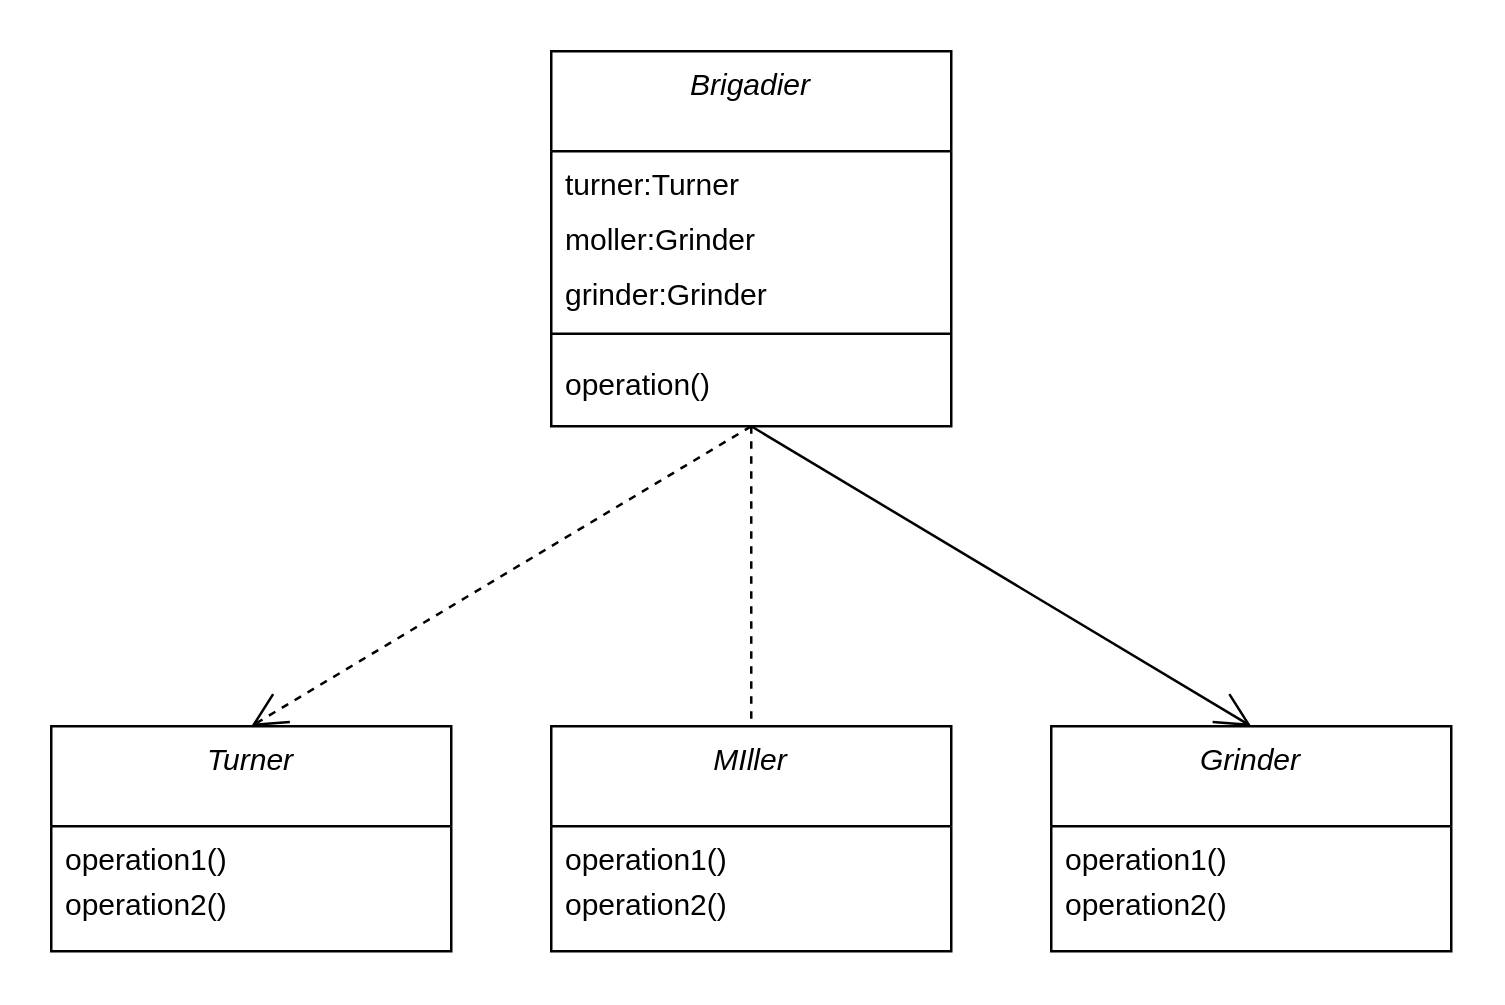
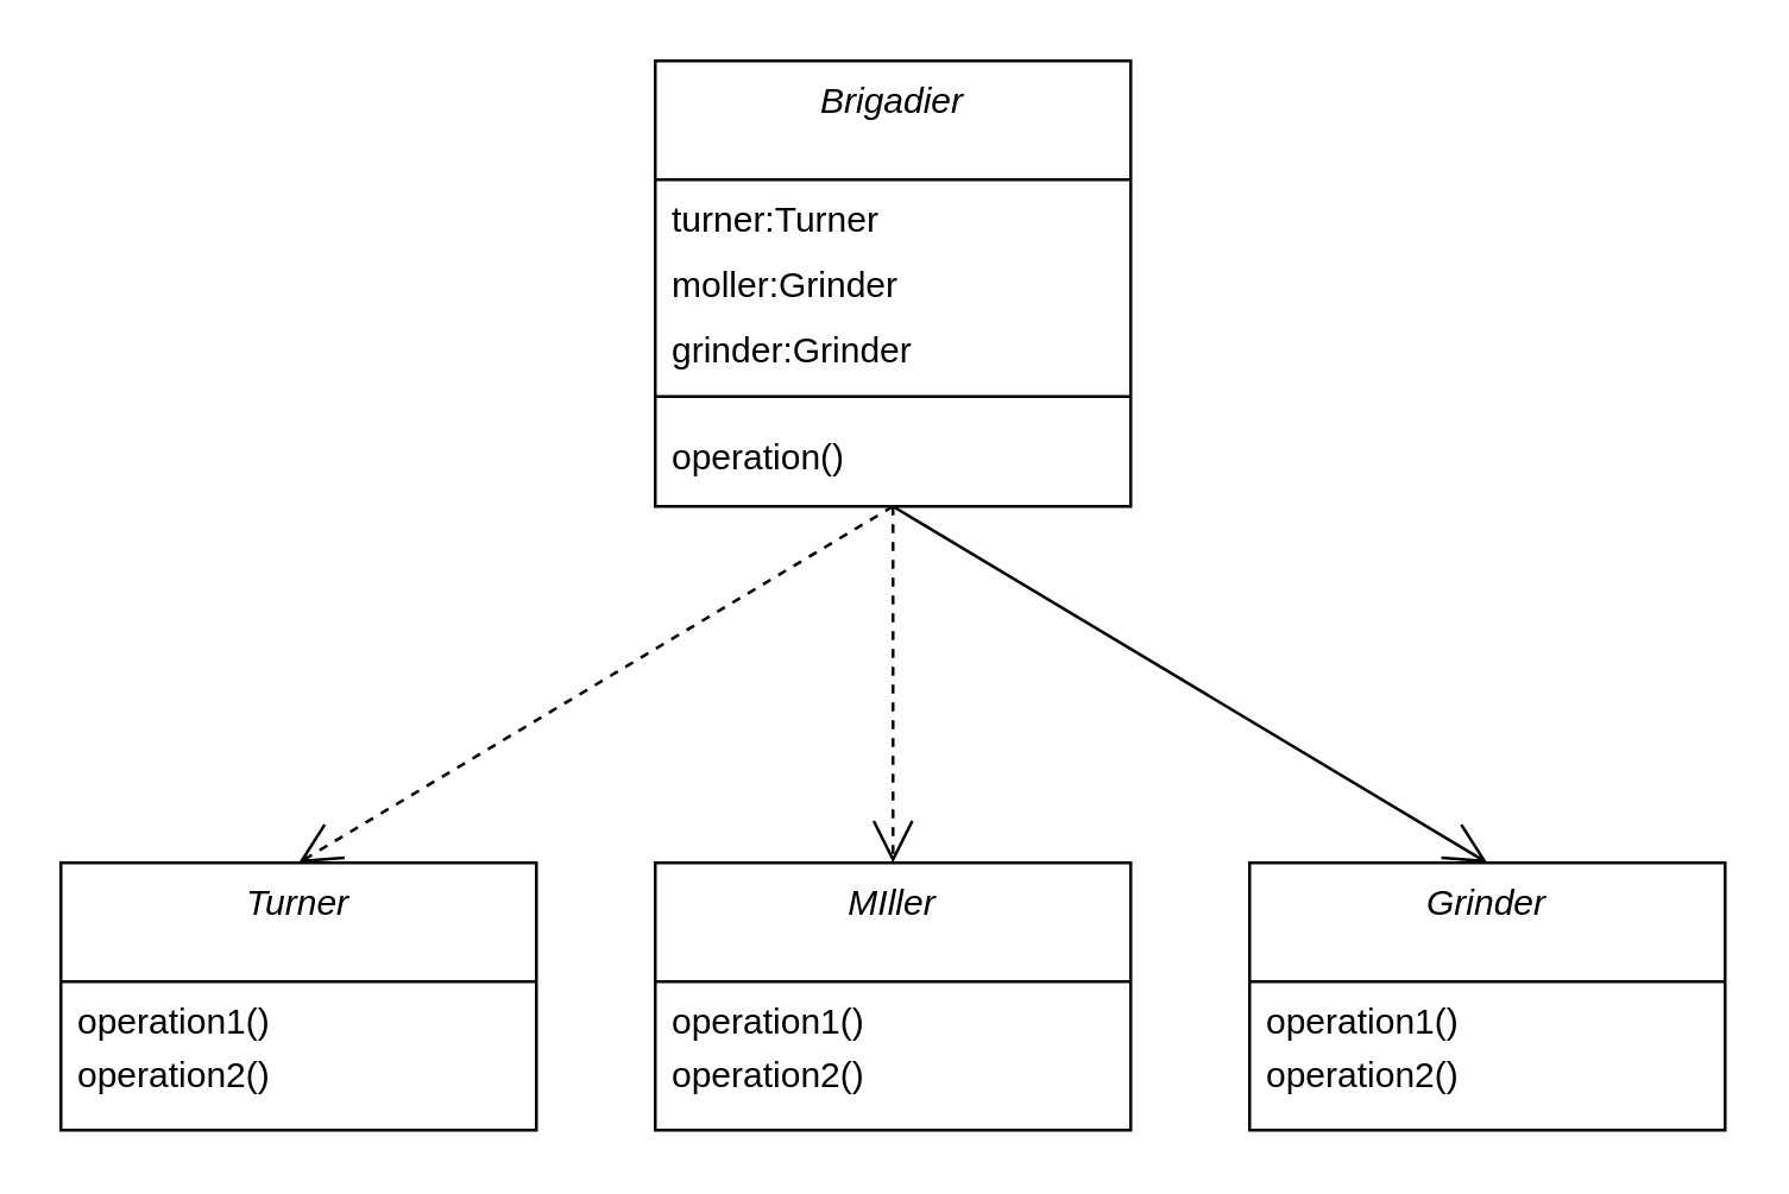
  <mxCell id="0" />
  <mxCell id="1" parent="0" />
  <mxCell id="2" value="Use" style="endArrow=open;endSize=12;dashed=1;html=1;rounded=0;exitX=0.5;exitY=1;exitDx=0;exitDy=0;entryX=0.5;entryY=0;entryDx=0;entryDy=0;" edge="1" parent="1" source="8" target="5"><mxGeometry x="-0.191" y="118" width="160" relative="1" as="geometry"><mxPoint x="210" y="350" as="sourcePoint" /><mxPoint x="370" y="350" as="targetPoint" /><mxPoint as="offset" /></mxGeometry></mxCell>
- <mxCell id="3" value="Use" style="endArrow=none;endSize=12;dashed=1;html=1;rounded=0;exitX=0.5;exitY=1;exitDx=0;exitDy=0;entryX=0.5;entryY=0;entryDx=0;entryDy=0;" edge="1" parent="1" source="8" target="14"><mxGeometry x="1" y="30" width="160" relative="1" as="geometry"><mxPoint x="340" y="230" as="sourcePoint" /><mxPoint x="140" y="350" as="targetPoint" /><mxPoint x="-30" y="30" as="offset" /></mxGeometry></mxCell>
+ <mxCell id="3" value="Use" style="endArrow=open;endSize=12;dashed=1;html=1;rounded=0;exitX=0.5;exitY=1;exitDx=0;exitDy=0;entryX=0.5;entryY=0;entryDx=0;entryDy=0;" edge="1" parent="1" source="8" target="14"><mxGeometry x="1" y="30" width="160" relative="1" as="geometry"><mxPoint x="340" y="230" as="sourcePoint" /><mxPoint x="140" y="350" as="targetPoint" /><mxPoint x="-30" y="30" as="offset" /></mxGeometry></mxCell>
  <mxCell id="4" value="Use" style="endArrow=open;endSize=12;dashed=0;html=1;rounded=0;exitX=0.5;exitY=1;exitDx=0;exitDy=0;entryX=0.5;entryY=0;entryDx=0;entryDy=0;" edge="1" parent="1" source="8" target="17"><mxGeometry x="-0.118" y="-113" width="160" relative="1" as="geometry"><mxPoint x="400" y="230" as="sourcePoint" /><mxPoint x="200" y="350" as="targetPoint" /><mxPoint as="offset" /></mxGeometry></mxCell>
  <mxCell id="5" value="Turner" style="swimlane;fontStyle=2;align=center;verticalAlign=top;childLayout=stackLayout;horizontal=1;startSize=40;horizontalStack=0;resizeParent=1;resizeLast=0;collapsible=1;marginBottom=0;rounded=0;shadow=0;strokeWidth=1;" vertex="1" parent="1"><mxGeometry x="20" y="290" width="160" height="90" as="geometry"><mxRectangle x="170" y="710" width="160" height="26" as="alternateBounds" /></mxGeometry></mxCell>
  <mxCell id="6" value="operation1()" style="text;align=left;verticalAlign=top;spacingLeft=4;spacingRight=4;overflow=hidden;rotatable=0;points=[[0,0.5],[1,0.5]];portConstraint=eastwest;rounded=0;shadow=0;html=0;" vertex="1" parent="5"><mxGeometry y="40" width="160" height="18" as="geometry" /></mxCell>
  <mxCell id="7" value="operation2()" style="text;align=left;verticalAlign=top;spacingLeft=4;spacingRight=4;overflow=hidden;rotatable=0;points=[[0,0.5],[1,0.5]];portConstraint=eastwest;rounded=0;shadow=0;html=0;" vertex="1" parent="5"><mxGeometry y="58" width="160" height="18" as="geometry" /></mxCell>
  <mxCell id="8" value="Brigadier" style="swimlane;fontStyle=2;align=center;verticalAlign=top;childLayout=stackLayout;horizontal=1;startSize=40;horizontalStack=0;resizeParent=1;resizeLast=0;collapsible=1;marginBottom=0;rounded=0;shadow=0;strokeWidth=1;" vertex="1" parent="1"><mxGeometry x="220" y="20" width="160" height="150" as="geometry"><mxRectangle x="170" y="710" width="160" height="26" as="alternateBounds" /></mxGeometry></mxCell>
  <mxCell id="9" value="turner:Turner&#10;" style="text;align=left;verticalAlign=top;spacingLeft=4;spacingRight=4;overflow=hidden;rotatable=0;points=[[0,0.5],[1,0.5]];portConstraint=eastwest;rounded=0;shadow=0;html=0;" vertex="1" parent="8"><mxGeometry y="40" width="160" height="22" as="geometry" /></mxCell>
  <mxCell id="10" value="moller:Grinder" style="text;align=left;verticalAlign=top;spacingLeft=4;spacingRight=4;overflow=hidden;rotatable=0;points=[[0,0.5],[1,0.5]];portConstraint=eastwest;rounded=0;shadow=0;html=0;" vertex="1" parent="8"><mxGeometry y="62" width="160" height="22" as="geometry" /></mxCell>
  <mxCell id="11" value="grinder:Grinder" style="text;align=left;verticalAlign=top;spacingLeft=4;spacingRight=4;overflow=hidden;rotatable=0;points=[[0,0.5],[1,0.5]];portConstraint=eastwest;rounded=0;shadow=0;html=0;" vertex="1" parent="8"><mxGeometry y="84" width="160" height="22" as="geometry" /></mxCell>
  <mxCell id="12" value="" style="line;strokeWidth=1;fillColor=none;align=left;verticalAlign=middle;spacingTop=-1;spacingLeft=3;spacingRight=3;rotatable=0;labelPosition=right;points=[];portConstraint=eastwest;" vertex="1" parent="8"><mxGeometry y="106" width="160" height="14" as="geometry" /></mxCell>
  <mxCell id="13" value="operation()" style="text;align=left;verticalAlign=top;spacingLeft=4;spacingRight=4;overflow=hidden;rotatable=0;points=[[0,0.5],[1,0.5]];portConstraint=eastwest;rounded=0;shadow=0;html=0;" vertex="1" parent="8"><mxGeometry y="120" width="160" height="20" as="geometry" /></mxCell>
  <mxCell id="14" value="MIller" style="swimlane;fontStyle=2;align=center;verticalAlign=top;childLayout=stackLayout;horizontal=1;startSize=40;horizontalStack=0;resizeParent=1;resizeLast=0;collapsible=1;marginBottom=0;rounded=0;shadow=0;strokeWidth=1;" vertex="1" parent="1"><mxGeometry x="220" y="290" width="160" height="90" as="geometry"><mxRectangle x="170" y="710" width="160" height="26" as="alternateBounds" /></mxGeometry></mxCell>
  <mxCell id="15" value="operation1()" style="text;align=left;verticalAlign=top;spacingLeft=4;spacingRight=4;overflow=hidden;rotatable=0;points=[[0,0.5],[1,0.5]];portConstraint=eastwest;rounded=0;shadow=0;html=0;" vertex="1" parent="14"><mxGeometry y="40" width="160" height="18" as="geometry" /></mxCell>
  <mxCell id="16" value="operation2()" style="text;align=left;verticalAlign=top;spacingLeft=4;spacingRight=4;overflow=hidden;rotatable=0;points=[[0,0.5],[1,0.5]];portConstraint=eastwest;rounded=0;shadow=0;html=0;" vertex="1" parent="14"><mxGeometry y="58" width="160" height="18" as="geometry" /></mxCell>
  <mxCell id="17" value="Grinder" style="swimlane;fontStyle=2;align=center;verticalAlign=top;childLayout=stackLayout;horizontal=1;startSize=40;horizontalStack=0;resizeParent=1;resizeLast=0;collapsible=1;marginBottom=0;rounded=0;shadow=0;strokeWidth=1;" vertex="1" parent="1"><mxGeometry x="420" y="290" width="160" height="90" as="geometry"><mxRectangle x="170" y="710" width="160" height="26" as="alternateBounds" /></mxGeometry></mxCell>
  <mxCell id="18" value="operation1()" style="text;align=left;verticalAlign=top;spacingLeft=4;spacingRight=4;overflow=hidden;rotatable=0;points=[[0,0.5],[1,0.5]];portConstraint=eastwest;rounded=0;shadow=0;html=0;" vertex="1" parent="17"><mxGeometry y="40" width="160" height="18" as="geometry" /></mxCell>
  <mxCell id="19" value="operation2()" style="text;align=left;verticalAlign=top;spacingLeft=4;spacingRight=4;overflow=hidden;rotatable=0;points=[[0,0.5],[1,0.5]];portConstraint=eastwest;rounded=0;shadow=0;html=0;" vertex="1" parent="17"><mxGeometry y="58" width="160" height="18" as="geometry" /></mxCell>
